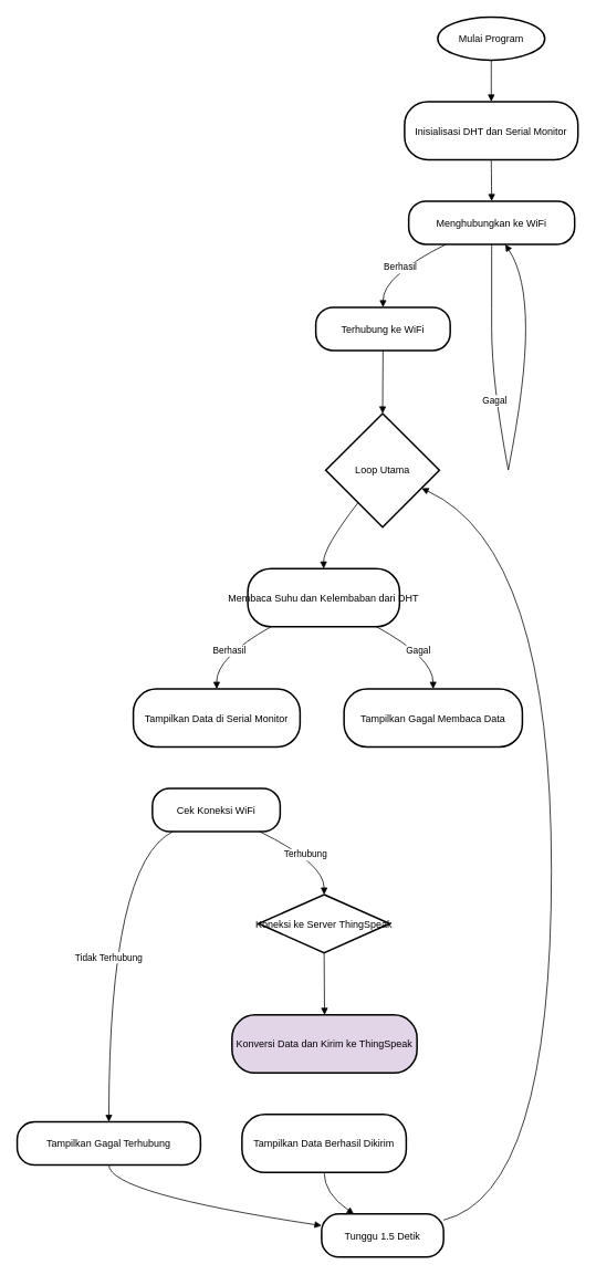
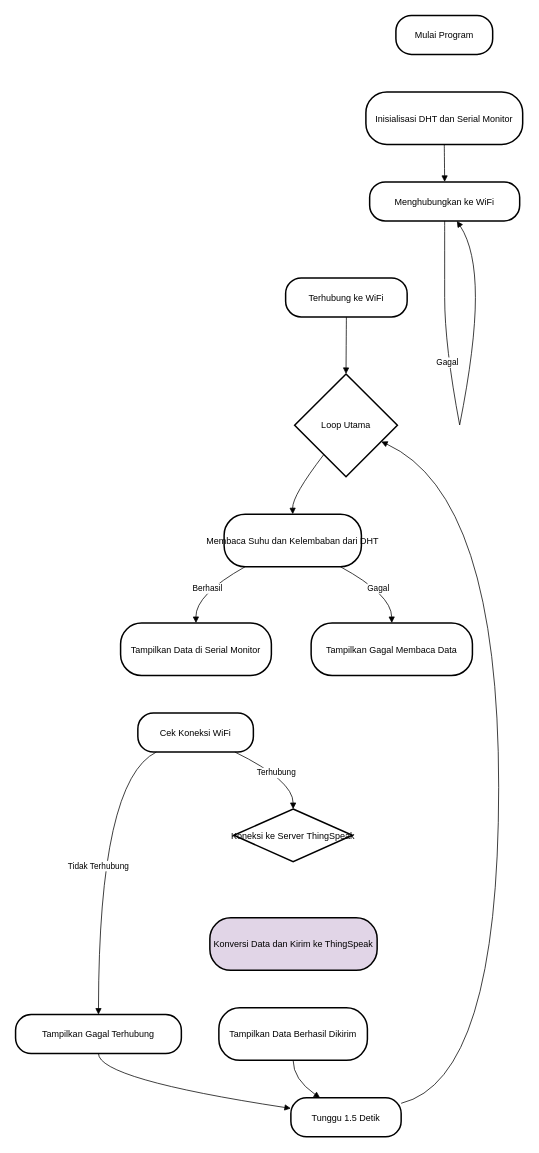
  <mxCell id="0" />
  <mxCell id="1" parent="0" />
- <mxCell id="2" value="Mulai Program" style="ellipse;arcSize=40;strokeWidth=2;" vertex="1" parent="1"><mxGeometry x="527" y="20" width="129" height="52" as="geometry" /></mxCell>
+ <mxCell id="2" value="Mulai Program" style="rounded=1;arcSize=40;strokeWidth=2" vertex="1" parent="1"><mxGeometry x="527" y="20" width="129" height="52" as="geometry" /></mxCell>
  <mxCell id="3" value="Inisialisasi DHT dan Serial Monitor" style="rounded=1;arcSize=40;strokeWidth=2" vertex="1" parent="1"><mxGeometry x="487" y="122" width="209" height="70" as="geometry" /></mxCell>
  <mxCell id="4" value="Menghubungkan ke WiFi" style="rounded=1;arcSize=40;strokeWidth=2" vertex="1" parent="1"><mxGeometry x="492" y="242" width="200" height="52" as="geometry" /></mxCell>
  <mxCell id="5" value="Terhubung ke WiFi" style="rounded=1;arcSize=40;strokeWidth=2" vertex="1" parent="1"><mxGeometry x="380" y="370" width="162" height="52" as="geometry" /></mxCell>
  <mxCell id="6" value="Loop Utama" style="rhombus;strokeWidth=2;whiteSpace=wrap;" vertex="1" parent="1"><mxGeometry x="392" y="498" width="137" height="137" as="geometry" /></mxCell>
  <mxCell id="7" value="Membaca Suhu dan Kelembaban dari DHT" style="rounded=1;arcSize=40;strokeWidth=2" vertex="1" parent="1"><mxGeometry x="298" y="685" width="183" height="70" as="geometry" /></mxCell>
  <mxCell id="8" value="Tampilkan Data di Serial Monitor" style="rounded=1;arcSize=40;strokeWidth=2" vertex="1" parent="1"><mxGeometry x="160" y="830" width="201" height="70" as="geometry" /></mxCell>
  <mxCell id="9" value="Tampilkan Gagal Membaca Data" style="rounded=1;arcSize=40;strokeWidth=2" vertex="1" parent="1"><mxGeometry x="414" y="830" width="215" height="70" as="geometry" /></mxCell>
  <mxCell id="10" value="Cek Koneksi WiFi" style="rounded=1;arcSize=40;strokeWidth=2" vertex="1" parent="1"><mxGeometry x="183" y="950" width="154" height="52" as="geometry" /></mxCell>
  <mxCell id="11" value="Koneksi ke Server ThingSpeak" style="rhombus;arcSize=40;strokeWidth=2;" vertex="1" parent="1"><mxGeometry x="311" y="1078" width="158" height="70" as="geometry" /></mxCell>
  <mxCell id="12" value="Tampilkan Gagal Terhubung" style="rounded=1;arcSize=40;strokeWidth=2" vertex="1" parent="1"><mxGeometry x="20" y="1352" width="221" height="52" as="geometry" /></mxCell>
  <mxCell id="13" value="Konversi Data dan Kirim ke ThingSpeak" style="rounded=1;arcSize=40;strokeWidth=2;fillColor=#e1d5e7;" vertex="1" parent="1"><mxGeometry x="279" y="1223" width="223" height="70" as="geometry" /></mxCell>
  <mxCell id="14" value="Tampilkan Data Berhasil Dikirim" style="rounded=1;arcSize=40;strokeWidth=2" vertex="1" parent="1"><mxGeometry x="291" y="1343" width="198" height="70" as="geometry" /></mxCell>
  <mxCell id="15" value="Tunggu 1.5 Detik" style="rounded=1;arcSize=40;strokeWidth=2" vertex="1" parent="1"><mxGeometry x="387" y="1463" width="147" height="52" as="geometry" /></mxCell>
  <mxCell id="16" value="" style="whiteSpace=wrap;strokeWidth=2;" vertex="1" parent="1"><mxGeometry x="592" y="396" as="geometry" /></mxCell>
  <mxCell id="17" value="" style="whiteSpace=wrap;strokeWidth=2;" vertex="1" parent="1"><mxGeometry x="612" y="566" as="geometry" /></mxCell>
- <mxCell id="18" value="" style="curved=1;startArrow=none;endArrow=block;exitX=0.5;exitY=1;entryX=0.5;entryY=0;rounded=0;" edge="1" parent="1" source="2" target="3"><mxGeometry relative="1" as="geometry"><Array as="points" /></mxGeometry></mxCell>
  <mxCell id="19" value="" style="curved=1;startArrow=none;endArrow=block;exitX=0.5;exitY=0.99;entryX=0.5;entryY=-0.01;rounded=0;" edge="1" parent="1" source="3" target="4"><mxGeometry relative="1" as="geometry"><Array as="points" /></mxGeometry></mxCell>
- <mxCell id="20" value="Berhasil" style="curved=1;startArrow=none;endArrow=block;exitX=0.23;exitY=0.99;entryX=0.5;entryY=-0.01;rounded=0;" edge="1" parent="1" source="4" target="5"><mxGeometry relative="1" as="geometry"><Array as="points"><mxPoint x="461" y="332" /></Array></mxGeometry></mxCell>
  <mxCell id="21" value="" style="curved=1;startArrow=none;endArrow=none;exitX=0.5;exitY=0.99;entryX=-Infinity;entryY=-Infinity;rounded=0;" edge="1" parent="1" source="4" target="16"><mxGeometry relative="1" as="geometry"><Array as="points" /></mxGeometry></mxCell>
  <mxCell id="22" value="Gagal" style="curved=1;startArrow=none;endArrow=none;exitX=-Infinity;exitY=-Infinity;entryX=Infinity;entryY=Infinity;rounded=0;" edge="1" parent="1" source="16" target="17"><mxGeometry relative="1" as="geometry"><Array as="points"><mxPoint x="592" y="460" /></Array></mxGeometry></mxCell>
  <mxCell id="23" value="" style="curved=1;startArrow=none;endArrow=block;exitX=Infinity;exitY=Infinity;entryX=0.58;entryY=0.99;rounded=0;" edge="1" parent="1" source="17" target="4"><mxGeometry relative="1" as="geometry"><Array as="points"><mxPoint x="633" y="460" /><mxPoint x="633" y="332" /></Array></mxGeometry></mxCell>
  <mxCell id="24" value="" style="curved=1;startArrow=none;endArrow=block;exitX=0.5;exitY=0.99;entryX=0.5;entryY=0;rounded=0;" edge="1" parent="1" source="5" target="6"><mxGeometry relative="1" as="geometry"><Array as="points" /></mxGeometry></mxCell>
  <mxCell id="25" value="" style="curved=1;startArrow=none;endArrow=block;exitX=0.12;exitY=1;entryX=0.5;entryY=-0.01;rounded=0;" edge="1" parent="1" source="6" target="7"><mxGeometry relative="1" as="geometry"><Array as="points"><mxPoint x="389" y="660" /></Array></mxGeometry></mxCell>
  <mxCell id="26" value="Berhasil" style="curved=1;startArrow=none;endArrow=block;exitX=0.16;exitY=0.99;entryX=0.5;entryY=0;rounded=0;" edge="1" parent="1" source="7" target="8"><mxGeometry relative="1" as="geometry"><Array as="points"><mxPoint x="260" y="792" /></Array></mxGeometry></mxCell>
  <mxCell id="27" value="Gagal" style="curved=1;startArrow=none;endArrow=block;exitX=0.84;exitY=0.99;entryX=0.5;entryY=0;rounded=0;" edge="1" parent="1" source="7" target="9"><mxGeometry relative="1" as="geometry"><Array as="points"><mxPoint x="521" y="792" /></Array></mxGeometry></mxCell>
  <mxCell id="28" value="Terhubung" style="curved=1;startArrow=none;endArrow=block;exitX=0.84;exitY=1;entryX=0.5;entryY=0;rounded=0;" edge="1" parent="1" source="10" target="11"><mxGeometry relative="1" as="geometry"><Array as="points"><mxPoint x="390" y="1040" /></Array></mxGeometry></mxCell>
  <mxCell id="29" value="Tidak Terhubung" style="curved=1;startArrow=none;endArrow=block;exitX=0.16;exitY=1;entryX=0.5;entryY=0;rounded=0;" edge="1" parent="1" source="10" target="12"><mxGeometry relative="1" as="geometry"><Array as="points"><mxPoint x="131" y="1040" /></Array></mxGeometry></mxCell>
- <mxCell id="30" value="" style="curved=1;startArrow=none;endArrow=block;exitX=0.5;exitY=0.99;entryX=0.5;entryY=0.01;rounded=0;" edge="1" parent="1" source="11" target="13"><mxGeometry relative="1" as="geometry"><Array as="points" /></mxGeometry></mxCell>
  <mxCell id="31" value="" style="curved=1;startArrow=none;endArrow=block;exitX=0.5;exitY=1;entryX=0;entryY=0.27;rounded=0;" edge="1" parent="1" source="12" target="15"><mxGeometry relative="1" as="geometry"><Array as="points"><mxPoint x="131" y="1438" /></Array></mxGeometry></mxCell>
  <mxCell id="32" value="" style="curved=1;startArrow=none;endArrow=block;exitX=0.5;exitY=0.99;entryX=0.26;entryY=-0.01;rounded=0;" edge="1" parent="1" source="14" target="15"><mxGeometry relative="1" as="geometry"><Array as="points"><mxPoint x="390" y="1438" /></Array></mxGeometry></mxCell>
  <mxCell id="33" value="" style="curved=1;startArrow=none;endArrow=block;exitX=1;exitY=0.14;entryX=1;entryY=0.73;rounded=0;" edge="1" parent="1" source="15" target="6"><mxGeometry relative="1" as="geometry"><Array as="points"><mxPoint x="664" y="1438" /><mxPoint x="664" y="660" /></Array></mxGeometry></mxCell>
